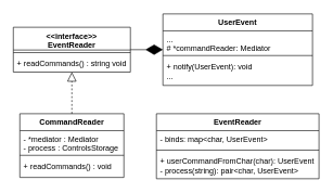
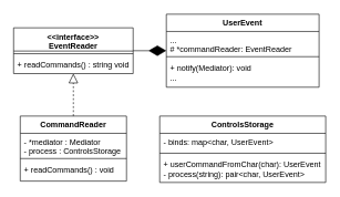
  <mxCell id="0" />
  <mxCell id="1" parent="0" />
- <mxCell id="2" value="EventReader" style="swimlane;fontStyle=1;align=center;verticalAlign=top;childLayout=stackLayout;horizontal=1;startSize=26;horizontalStack=0;resizeParent=1;resizeParentMax=0;resizeLast=0;collapsible=1;marginBottom=0;" parent="1" vertex="1"><mxGeometry x="240" y="174" width="250" height="100" as="geometry" /></mxCell>
+ <mxCell id="2" value="ControlsStorage" style="swimlane;fontStyle=1;align=center;verticalAlign=top;childLayout=stackLayout;horizontal=1;startSize=26;horizontalStack=0;resizeParent=1;resizeParentMax=0;resizeLast=0;collapsible=1;marginBottom=0;" parent="1" vertex="1"><mxGeometry x="240" y="174" width="250" height="100" as="geometry" /></mxCell>
  <mxCell id="3" value="- binds: map&lt;char, UserEvent&gt;" style="text;strokeColor=none;fillColor=none;align=left;verticalAlign=top;spacingLeft=4;spacingRight=4;overflow=hidden;rotatable=0;points=[[0,0.5],[1,0.5]];portConstraint=eastwest;" parent="2" vertex="1"><mxGeometry y="26" width="250" height="26" as="geometry" /></mxCell>
  <mxCell id="4" value="" style="line;strokeWidth=1;fillColor=none;align=left;verticalAlign=middle;spacingTop=-1;spacingLeft=3;spacingRight=3;rotatable=0;labelPosition=right;points=[];portConstraint=eastwest;strokeColor=inherit;" parent="2" vertex="1"><mxGeometry y="52" width="250" height="8" as="geometry" /></mxCell>
  <mxCell id="5" value="+ userCommandFromChar(char): UserEvent&#10;- process(string): pair&lt;char, UserEvent&gt;&#10;" style="text;strokeColor=none;fillColor=none;align=left;verticalAlign=top;spacingLeft=4;spacingRight=4;overflow=hidden;rotatable=0;points=[[0,0.5],[1,0.5]];portConstraint=eastwest;" parent="2" vertex="1"><mxGeometry y="60" width="250" height="40" as="geometry" /></mxCell>
  <mxCell id="6" value="&lt;&lt;interface&gt;&gt;&#10;EventReader" style="swimlane;fontStyle=1;align=center;verticalAlign=top;childLayout=stackLayout;horizontal=1;startSize=35;horizontalStack=0;resizeParent=1;resizeParentMax=0;resizeLast=0;collapsible=1;marginBottom=0;" parent="1" vertex="1"><mxGeometry x="20" y="41" width="180" height="69" as="geometry" /></mxCell>
  <mxCell id="7" value="" style="line;strokeWidth=1;fillColor=none;align=left;verticalAlign=middle;spacingTop=-1;spacingLeft=3;spacingRight=3;rotatable=0;labelPosition=right;points=[];portConstraint=eastwest;strokeColor=inherit;" parent="6" vertex="1"><mxGeometry y="35" width="180" height="8" as="geometry" /></mxCell>
  <mxCell id="8" value="+ readCommands() : string void" style="text;strokeColor=none;fillColor=none;align=left;verticalAlign=top;spacingLeft=4;spacingRight=4;overflow=hidden;rotatable=0;points=[[0,0.5],[1,0.5]];portConstraint=eastwest;" parent="6" vertex="1"><mxGeometry y="43" width="180" height="26" as="geometry" /></mxCell>
  <mxCell id="9" value="UserEvent" style="swimlane;fontStyle=1;align=center;verticalAlign=top;childLayout=stackLayout;horizontal=1;startSize=26;horizontalStack=0;resizeParent=1;resizeParentMax=0;resizeLast=0;collapsible=1;marginBottom=0;" parent="1" vertex="1"><mxGeometry x="250" y="20.5" width="230" height="110" as="geometry" /></mxCell>
- <mxCell id="10" value="...&#10;# *commandReader: Mediator" style="text;strokeColor=none;fillColor=none;align=left;verticalAlign=top;spacingLeft=4;spacingRight=4;overflow=hidden;rotatable=0;points=[[0,0.5],[1,0.5]];portConstraint=eastwest;" parent="9" vertex="1"><mxGeometry y="26" width="230" height="34" as="geometry" /></mxCell>
+ <mxCell id="10" value="...&#10;# *commandReader: EventReader" style="text;strokeColor=none;fillColor=none;align=left;verticalAlign=top;spacingLeft=4;spacingRight=4;overflow=hidden;rotatable=0;points=[[0,0.5],[1,0.5]];portConstraint=eastwest;" parent="9" vertex="1"><mxGeometry y="26" width="230" height="34" as="geometry" /></mxCell>
  <mxCell id="11" value="" style="line;strokeWidth=1;fillColor=none;align=left;verticalAlign=middle;spacingTop=-1;spacingLeft=3;spacingRight=3;rotatable=0;labelPosition=right;points=[];portConstraint=eastwest;strokeColor=inherit;" parent="9" vertex="1"><mxGeometry y="60" width="230" height="8" as="geometry" /></mxCell>
- <mxCell id="12" value="+ notify(UserEvent): void&#10;..." style="text;strokeColor=none;fillColor=none;align=left;verticalAlign=top;spacingLeft=4;spacingRight=4;overflow=hidden;rotatable=0;points=[[0,0.5],[1,0.5]];portConstraint=eastwest;" parent="9" vertex="1"><mxGeometry y="68" width="230" height="42" as="geometry" /></mxCell>
+ <mxCell id="12" value="+ notify(Mediator): void&#10;..." style="text;strokeColor=none;fillColor=none;align=left;verticalAlign=top;spacingLeft=4;spacingRight=4;overflow=hidden;rotatable=0;points=[[0,0.5],[1,0.5]];portConstraint=eastwest;" parent="9" vertex="1"><mxGeometry y="68" width="230" height="42" as="geometry" /></mxCell>
  <mxCell id="13" value="" style="endArrow=diamondThin;endFill=1;endSize=24;html=1;rounded=0;" parent="1" source="6" target="9" edge="1"><mxGeometry width="160" relative="1" as="geometry"><mxPoint y="-104" as="sourcePoint" x="-80" /><mxPoint x="80" y="-104" as="targetPoint" /><Array as="points" /></mxGeometry></mxCell>
  <mxCell id="14" value="" style="endArrow=block;dashed=1;endFill=0;endSize=12;html=1;rounded=0;" edge="1" parent="1" source="15" target="6"><mxGeometry width="160" relative="1" as="geometry"><mxPoint x="110" y="166" as="sourcePoint" /><mxPoint x="390" y="136" as="targetPoint" /></mxGeometry></mxCell>
  <mxCell id="15" value="CommandReader" style="swimlane;fontStyle=1;align=center;verticalAlign=top;childLayout=stackLayout;horizontal=1;startSize=26;horizontalStack=0;resizeParent=1;resizeParentMax=0;resizeLast=0;collapsible=1;marginBottom=0;" vertex="1" parent="1"><mxGeometry x="30" y="174" width="160" height="98" as="geometry" /></mxCell>
  <mxCell id="16" value="- *mediator : Mediator&#10;- process : ControlsStorage " style="text;strokeColor=none;fillColor=none;align=left;verticalAlign=top;spacingLeft=4;spacingRight=4;overflow=hidden;rotatable=0;points=[[0,0.5],[1,0.5]];portConstraint=eastwest;" vertex="1" parent="15"><mxGeometry y="26" width="160" height="34" as="geometry" /></mxCell>
  <mxCell id="17" value="" style="line;strokeWidth=1;fillColor=none;align=left;verticalAlign=middle;spacingTop=-1;spacingLeft=3;spacingRight=3;rotatable=0;labelPosition=right;points=[];portConstraint=eastwest;" vertex="1" parent="15"><mxGeometry y="60" width="160" height="8" as="geometry" /></mxCell>
  <mxCell id="18" value="+ readCommands() : void" style="text;strokeColor=none;fillColor=none;align=left;verticalAlign=top;spacingLeft=4;spacingRight=4;overflow=hidden;rotatable=0;points=[[0,0.5],[1,0.5]];portConstraint=eastwest;" vertex="1" parent="15"><mxGeometry y="68" width="160" height="30" as="geometry" /></mxCell>
